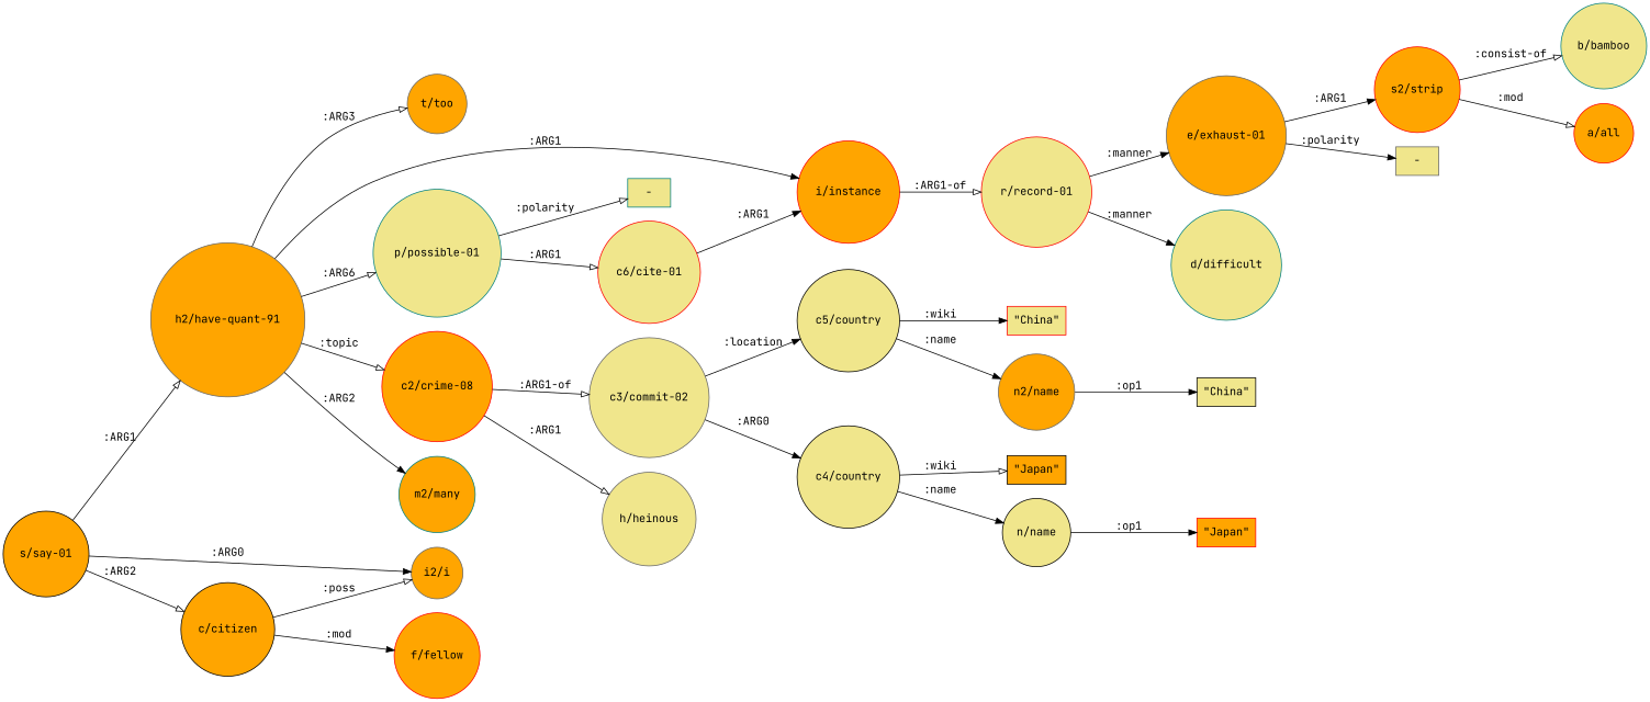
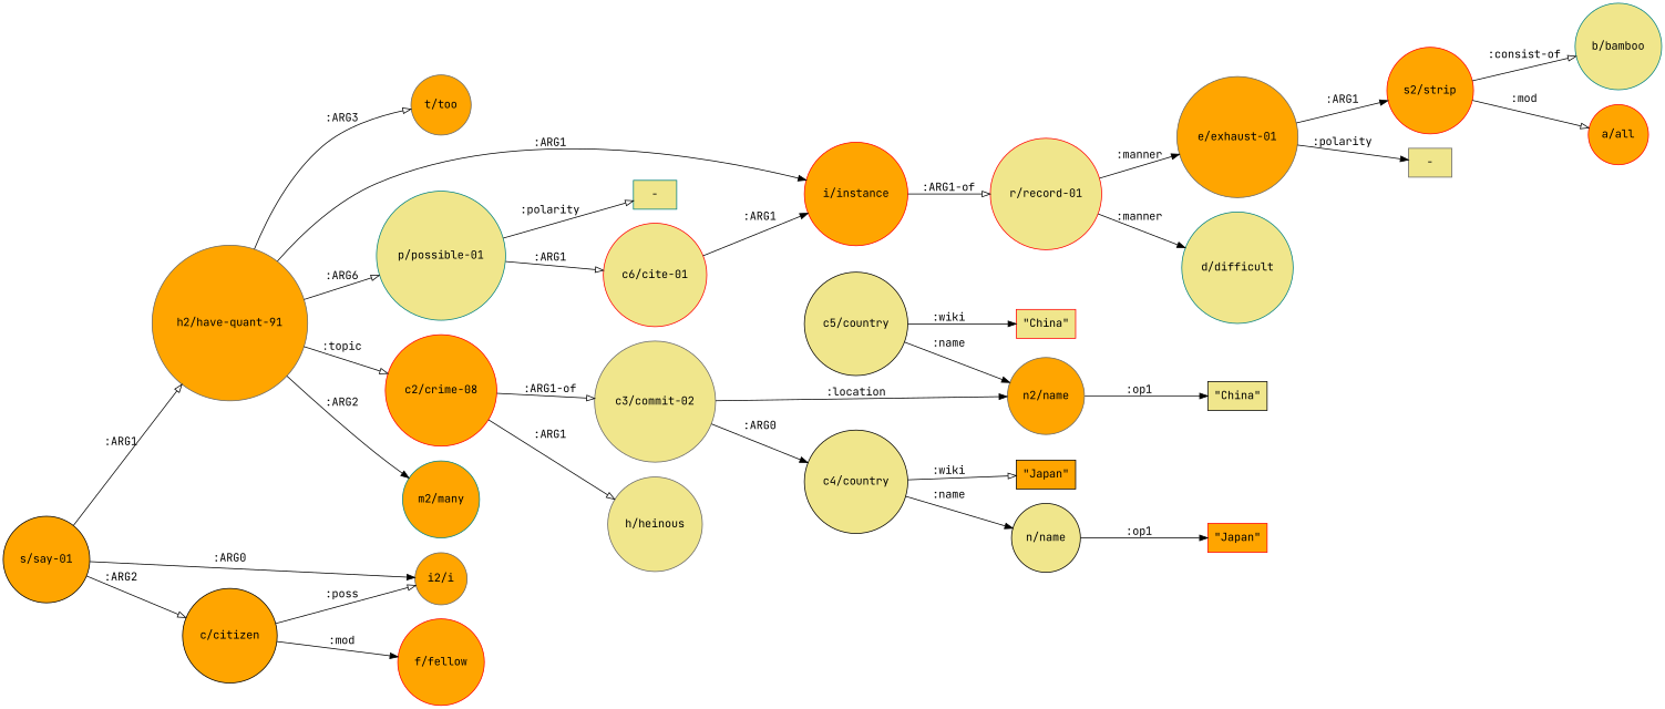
  digraph {
    fontname="JetBrains Mono"
    rankdir=LR
    node [color=red fillcolor=orange fontname="JetBrains Mono" shape=circle style=filled]
    edge [arrowhead=normal fontname="JetBrains Mono"]
    n1 [color=black label="s/say-01"]
    n2 [color=gray40 label="i2/i"]
    n3 [color=gray40 label="h2/have-quant-91"]
    n4 [color=black label="c/citizen"]
    n5 [label="i/instance"]
    n6 [color=teal label="m2/many"]
    n7 [color=gray40 label="t/too"]
    n8 [color=teal fillcolor=khaki label="p/possible-01"]
    n9 [label="c2/crime-08"]
    n10 [label="f/fellow"]
    n11 [fillcolor=khaki label="r/record-01"]
    n12 [fillcolor=khaki label="c6/cite-01"]
    n13 [color=teal fillcolor=khaki label="-" shape=rectangle]
    n14 [color=gray40 fillcolor=khaki label="h/heinous"]
    n15 [color=gray40 fillcolor=khaki label="c3/commit-02"]
    n16 [color=teal fillcolor=khaki label="d/difficult"]
    n17 [color=gray40 label="e/exhaust-01"]
    n18 [label="s2/strip"]
    n19 [color=gray40 fillcolor=khaki label="-" shape=rectangle]
    n20 [color=teal fillcolor=khaki label="b/bamboo"]
    n21 [label="a/all"]
    n22 [color=black fillcolor=khaki label="c4/country"]
    n23 [color=black fillcolor=khaki label="c5/country"]
    n24 [color=black fillcolor=khaki label="n/name"]
    n25 [color=black label="\"Japan\"" shape=rectangle]
    n26 [color=gray40 label="n2/name"]
    n27 [fillcolor=khaki label="\"China\"" shape=rectangle]
    n28 [label="\"Japan\"" shape=rectangle]
    n29 [color=black fillcolor=khaki label="\"China\"" shape=rectangle]
    n1 -> n2 [label=":ARG0"]
    n1 -> n3 [arrowhead=onormal label=":ARG1"]
    n1 -> n4 [arrowhead=onormal label=":ARG2"]
    n3 -> n5 [label=":ARG1"]
    n3 -> n6 [label=":ARG2"]
    n3 -> n7 [arrowhead=onormal label=":ARG3"]
    n3 -> n8 [arrowhead=onormal label=":ARG6"]
    n3 -> n9 [arrowhead=onormal label=":topic"]
    n4 -> n2 [arrowhead=onormal label=":poss"]
    n4 -> n10 [label=":mod"]
    n5 -> n11 [arrowhead=onormal label=":ARG1-of"]
    n8 -> n12 [arrowhead=onormal label=":ARG1"]
    n8 -> n13 [arrowhead=onormal label=":polarity"]
    n9 -> n14 [arrowhead=onormal label=":ARG1"]
    n9 -> n15 [arrowhead=onormal label=":ARG1-of"]
    n11 -> n16 [label=":manner"]
    n11 -> n17 [label=":manner"]
    n12 -> n5 [label=":ARG1"]
    n15 -> n22 [label=":ARG0"]
-   n15 -> n23 [label=":location"]
+   n15 -> n26 [label=":location"]
    n17 -> n18 [label=":ARG1"]
    n17 -> n19 [label=":polarity"]
    n18 -> n20 [arrowhead=onormal label=":consist-of"]
    n18 -> n21 [arrowhead=onormal label=":mod"]
    n22 -> n24 [label=":name"]
    n22 -> n25 [arrowhead=onormal label=":wiki"]
    n23 -> n26 [label=":name"]
    n23 -> n27 [label=":wiki"]
    n24 -> n28 [label=":op1"]
    n26 -> n29 [label=":op1"]
  }
